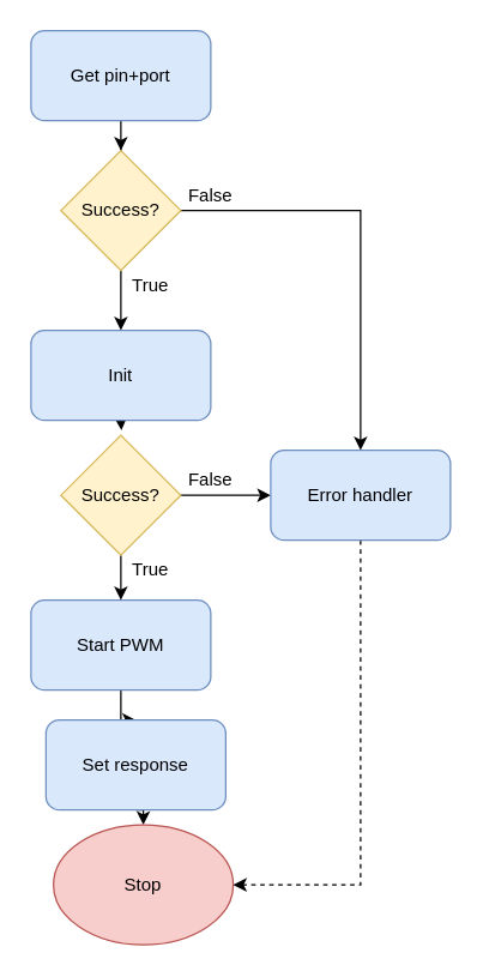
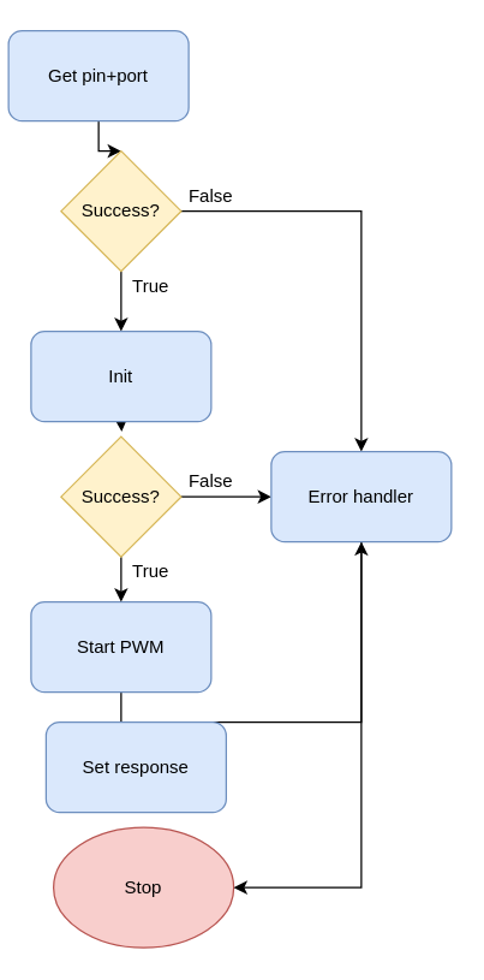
  <mxCell id="0" />
  <mxCell id="1" parent="0" />
  <mxCell id="2" style="edgeStyle=orthogonalEdgeStyle;rounded=0;orthogonalLoop=1;jettySize=auto;html=1;exitX=0.5;exitY=1;exitDx=0;exitDy=0;" edge="1" parent="1" source="3" target="6"><mxGeometry relative="1" as="geometry" /></mxCell>
- <mxCell id="3" value="&lt;div&gt;Get pin+port&lt;/div&gt;" style="rounded=1;whiteSpace=wrap;html=1;fillColor=#dae8fc;strokeColor=#6c8ebf;" vertex="1" parent="1"><mxGeometry x="20" y="20" width="120" height="60" as="geometry" /></mxCell>
+ <mxCell id="3" value="&lt;div&gt;Get pin+port&lt;/div&gt;" style="rounded=1;whiteSpace=wrap;html=1;fillColor=#dae8fc;strokeColor=#6c8ebf;" vertex="1" parent="1"><mxGeometry x="5" y="20" width="120" height="60" as="geometry" /></mxCell>
  <mxCell id="4" style="edgeStyle=orthogonalEdgeStyle;rounded=0;orthogonalLoop=1;jettySize=auto;html=1;exitX=0.5;exitY=1;exitDx=0;exitDy=0;" edge="1" parent="1" source="6" target="8"><mxGeometry relative="1" as="geometry" /></mxCell>
  <mxCell id="5" style="edgeStyle=orthogonalEdgeStyle;rounded=0;orthogonalLoop=1;jettySize=auto;html=1;exitX=1;exitY=0.5;exitDx=0;exitDy=0;entryX=0.5;entryY=0;entryDx=0;entryDy=0;" edge="1" parent="1" source="6" target="18"><mxGeometry relative="1" as="geometry" /></mxCell>
  <mxCell id="6" value="Success?" style="rhombus;whiteSpace=wrap;html=1;fillColor=#fff2cc;strokeColor=#d6b656;" vertex="1" parent="1"><mxGeometry x="40" y="100" width="80" height="80" as="geometry" /></mxCell>
  <mxCell id="7" style="edgeStyle=orthogonalEdgeStyle;rounded=0;orthogonalLoop=1;jettySize=auto;html=1;exitX=0.5;exitY=1;exitDx=0;exitDy=0;entryX=0.504;entryY=-0.042;entryDx=0;entryDy=0;entryPerimeter=0;" edge="1" parent="1" source="8" target="16"><mxGeometry relative="1" as="geometry" /></mxCell>
  <mxCell id="8" value="Init" style="rounded=1;whiteSpace=wrap;html=1;fillColor=#dae8fc;strokeColor=#6c8ebf;" vertex="1" parent="1"><mxGeometry x="20" y="220" width="120" height="60" as="geometry" /></mxCell>
- <mxCell id="9" style="edgeStyle=orthogonalEdgeStyle;rounded=0;orthogonalLoop=1;jettySize=auto;html=1;exitX=0.5;exitY=1;exitDx=0;exitDy=0;" edge="1" parent="1" source="10" target="12"><mxGeometry relative="1" as="geometry" /></mxCell>
+ <mxCell id="9" style="edgeStyle=orthogonalEdgeStyle;rounded=0;orthogonalLoop=1;jettySize=auto;html=1;exitX=0.5;exitY=1;exitDx=0;exitDy=0;" edge="1" parent="1" source="10" target="18"><mxGeometry relative="1" as="geometry" /></mxCell>
  <mxCell id="10" value="Start PWM" style="rounded=1;whiteSpace=wrap;html=1;fillColor=#dae8fc;strokeColor=#6c8ebf;" vertex="1" parent="1"><mxGeometry x="20" y="400" width="120" height="60" as="geometry" /></mxCell>
- <mxCell id="11" style="edgeStyle=orthogonalEdgeStyle;rounded=0;orthogonalLoop=1;jettySize=auto;html=1;exitX=0.5;exitY=1;exitDx=0;exitDy=0;entryX=0.5;entryY=0;entryDx=0;entryDy=0;" edge="1" parent="1" source="12" target="13"><mxGeometry relative="1" as="geometry" /></mxCell>
  <mxCell id="12" value="Set response" style="rounded=1;whiteSpace=wrap;html=1;fillColor=#dae8fc;strokeColor=#6c8ebf;" vertex="1" parent="1"><mxGeometry x="30" y="480" width="120" height="60" as="geometry" /></mxCell>
  <mxCell id="13" value="Stop" style="ellipse;whiteSpace=wrap;html=1;fillColor=#f8cecc;strokeColor=#b85450;" vertex="1" parent="1"><mxGeometry x="35" y="550" width="120" height="80" as="geometry" /></mxCell>
  <mxCell id="14" style="edgeStyle=orthogonalEdgeStyle;rounded=0;orthogonalLoop=1;jettySize=auto;html=1;exitX=0.5;exitY=1;exitDx=0;exitDy=0;entryX=0.5;entryY=0;entryDx=0;entryDy=0;" edge="1" parent="1" source="16" target="10"><mxGeometry relative="1" as="geometry" /></mxCell>
  <mxCell id="15" style="edgeStyle=orthogonalEdgeStyle;rounded=0;orthogonalLoop=1;jettySize=auto;html=1;exitX=1;exitY=0.5;exitDx=0;exitDy=0;" edge="1" parent="1" source="16" target="18"><mxGeometry relative="1" as="geometry" /></mxCell>
  <mxCell id="16" value="Success?" style="rhombus;whiteSpace=wrap;html=1;fillColor=#fff2cc;strokeColor=#d6b656;" vertex="1" parent="1"><mxGeometry x="40" y="290" width="80" height="80" as="geometry" /></mxCell>
- <mxCell id="17" style="edgeStyle=orthogonalEdgeStyle;rounded=0;orthogonalLoop=1;jettySize=auto;html=1;exitX=0.5;exitY=1;exitDx=0;exitDy=0;entryX=1;entryY=0.5;entryDx=0;entryDy=0;dashed=1;" edge="1" parent="1" source="18" target="13"><mxGeometry relative="1" as="geometry" /></mxCell>
+ <mxCell id="17" style="edgeStyle=orthogonalEdgeStyle;rounded=0;orthogonalLoop=1;jettySize=auto;html=1;exitX=0.5;exitY=1;exitDx=0;exitDy=0;entryX=1;entryY=0.5;entryDx=0;entryDy=0;" edge="1" parent="1" source="18" target="13"><mxGeometry relative="1" as="geometry" /></mxCell>
  <mxCell id="18" value="Error handler" style="rounded=1;whiteSpace=wrap;html=1;fillColor=#dae8fc;strokeColor=#6c8ebf;" vertex="1" parent="1"><mxGeometry x="180" y="300" width="120" height="60" as="geometry" /></mxCell>
  <mxCell id="19" value="False" style="text;html=1;strokeColor=none;fillColor=none;align=center;verticalAlign=middle;whiteSpace=wrap;rounded=0;" vertex="1" parent="1"><mxGeometry x="120" y="120" width="40" height="20" as="geometry" /></mxCell>
  <mxCell id="20" value="True" style="text;html=1;strokeColor=none;fillColor=none;align=center;verticalAlign=middle;whiteSpace=wrap;rounded=0;" vertex="1" parent="1"><mxGeometry x="80" y="370" width="40" height="20" as="geometry" /></mxCell>
  <mxCell id="21" value="True" style="text;html=1;strokeColor=none;fillColor=none;align=center;verticalAlign=middle;whiteSpace=wrap;rounded=0;" vertex="1" parent="1"><mxGeometry x="80" y="180" width="40" height="20" as="geometry" /></mxCell>
  <mxCell id="22" value="False" style="text;html=1;strokeColor=none;fillColor=none;align=center;verticalAlign=middle;whiteSpace=wrap;rounded=0;" vertex="1" parent="1"><mxGeometry x="120" y="310" width="40" height="20" as="geometry" /></mxCell>
